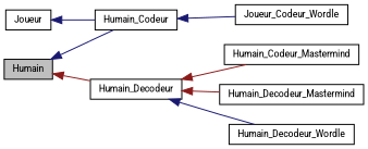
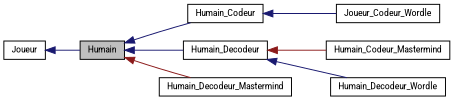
  digraph {
    fontname="Roboto Condensed"
    rankdir=LR
    node [color=black fillcolor=white fontname="Roboto Condensed" fontsize=10 shape=record style=filled]
    edge [color=midnightblue dir=back fontname="Roboto Condensed" fontsize=10 labelfontname=Helvetica labelfontsize=10 style=solid]
    n1 [fillcolor=grey75 fontcolor=black height=0.2 label=Humain width=0.4]
    n2 [height=0.2 label=Humain_Codeur width=0.4]
    n3 [height=0.2 label=Humain_Decodeur width=0.4]
    n4 [height=0.2 label=Joueur_Codeur_Wordle width=0.4]
    n5 [height=0.2 label=Humain_Codeur_Mastermind width=0.4]
    n6 [height=0.2 label=Humain_Decodeur_Mastermind width=0.4]
    n7 [height=0.2 label=Humain_Decodeur_Wordle width=0.4]
    n8 [height=0.2 label=Joueur width=0.4]
    n1 -> n2
-   n1 -> n3 [color=firebrick4]
+   n1 -> n3
    n2 -> n4
    n3 -> n5 [color=firebrick4]
-   n3 -> n6 [color=firebrick4]
+   n1 -> n6 [color=firebrick4]
    n3 -> n7
-   n8 -> n2
+   n8 -> n1
  }
